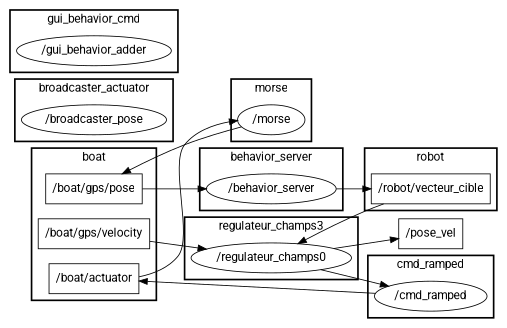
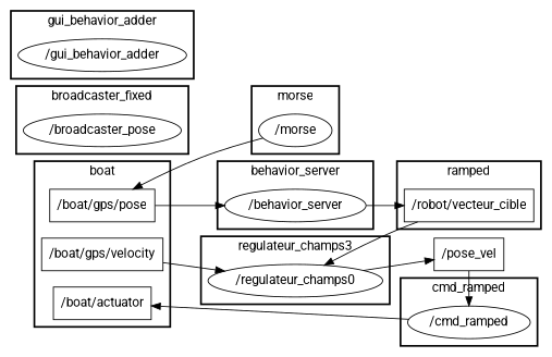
  digraph {
    compound=True
    fontname=Roboto
    rank=same
    rankdir=LR
    ranksep=0.2
    node [fontname=Roboto shape=ellipse]
    edge [fontname=Roboto penwidth=1]
    n1 [height=0.5 label="/boat/actuator" shape=box width=1.2639]
    n2 [height=0.5 label="/boat/gps/pose" shape=box width=1.3194]
    n3 [height=0.5 label="/boat/gps/velocity" shape=box width=1.5694]
    n4 [height=0.5 label="/robot/vecteur_cible" shape=box width=1.7361]
    n5 [height=0.5 label="/broadcaster_pose" width=2.1123]
    n6 [height=0.5 label="/morse" width=0.97491]
    n7 [height=0.5 label="/gui_behavior_adder" width=2.3109]
    n8 [height=0.5 label="/regulateur_champs0" width=2.3651]
    n9 [height=0.5 label="/behavior_server" width=1.9318]
    n10 [height=0.5 label="/cmd_ramped" width=1.661]
    n11 [height=0.5 label="/pose_vel" shape=box width=0.94444]
    subgraph cluster_1 {
      label=boat
      style=bold
      n1
      n2
      n3
    }
    subgraph cluster_2 {
-     label=robot
+     label=ramped
      style=bold
      n4
    }
    subgraph cluster_3 {
-     label=broadcaster_actuator
+     label=broadcaster_fixed
      style=bold
      n5
    }
    subgraph cluster_4 {
      label=morse
      style=bold
      n6
    }
    subgraph cluster_5 {
-     label=gui_behavior_cmd
+     label=gui_behavior_adder
      style=bold
      n7
    }
    subgraph cluster_6 {
      label=regulateur_champs3
      style=bold
      n8
    }
    subgraph cluster_7 {
      label=behavior_server
      style=bold
      n9
    }
    subgraph cluster_8 {
      label=cmd_ramped
      style=bold
      n10
    }
-   n1 -> n6
    n2 -> n9
    n3 -> n8
    n4 -> n8
    n6 -> n2
    n8 -> n11
    n9 -> n4
    n10 -> n1
-   n8 -> n10
+   n11 -> n10
  }
